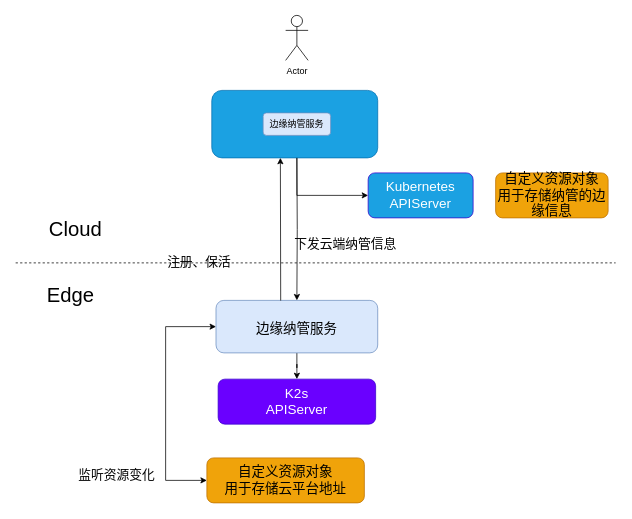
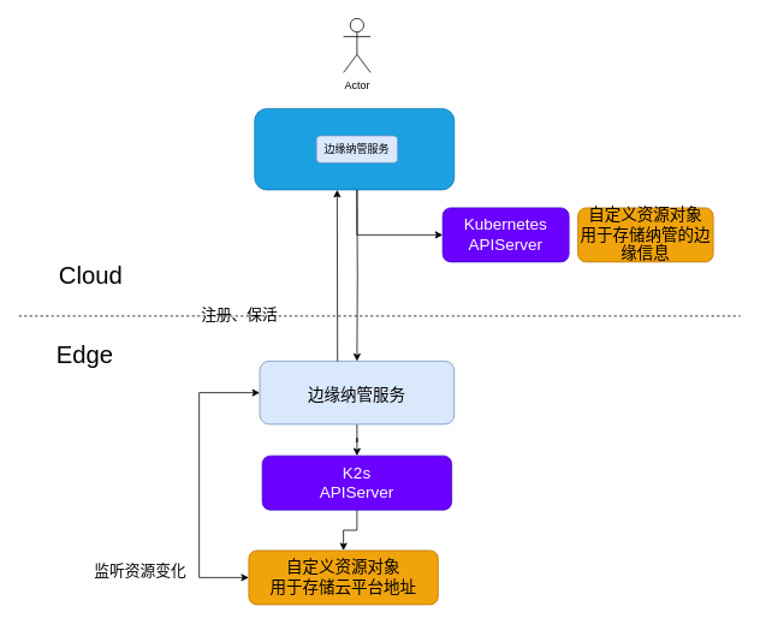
  <mxCell id="0" />
  <mxCell id="1" parent="0" />
  <mxCell id="2" value="Actor" style="shape=umlActor;verticalLabelPosition=bottom;verticalAlign=top;html=1;outlineConnect=0;" parent="1" vertex="1"><mxGeometry x="380" y="20" width="30" height="60" as="geometry" /></mxCell>
  <mxCell id="3" value="" style="endArrow=none;dashed=1;html=1;rounded=0;" parent="1" edge="1"><mxGeometry width="50" height="50" relative="1" as="geometry"><mxPoint x="20" y="350" as="sourcePoint" /><mxPoint x="820" y="350" as="targetPoint" /></mxGeometry></mxCell>
  <mxCell id="4" style="edgeStyle=orthogonalEdgeStyle;rounded=0;orthogonalLoop=1;jettySize=auto;html=1;fontSize=27;" parent="1" source="5" edge="1"><mxGeometry relative="1" as="geometry"><mxPoint x="490" y="260" as="targetPoint" /><Array as="points"><mxPoint x="395" y="260" /></Array></mxGeometry></mxCell>
  <mxCell id="5" value="&lt;font style=&quot;font-size: 18px;&quot;&gt;控制台&lt;/font&gt;" style="rounded=1;whiteSpace=wrap;html=1;fillColor=#1ba1e2;fontColor=#ffffff;strokeColor=#006EAF;" parent="1" vertex="1"><mxGeometry x="281.56" y="120" width="221.25" height="90" as="geometry" /></mxCell>
  <mxCell id="6" style="edgeStyle=orthogonalEdgeStyle;rounded=0;orthogonalLoop=1;jettySize=auto;html=1;entryX=0.5;entryY=0;entryDx=0;entryDy=0;fontSize=27;" parent="1" target="13" edge="1"><mxGeometry relative="1" as="geometry"><mxPoint x="395" y="210" as="sourcePoint" /></mxGeometry></mxCell>
  <mxCell id="7" value="边缘纳管服务" style="rounded=1;whiteSpace=wrap;html=1;fillColor=#dae8fc;strokeColor=#6c8ebf;" parent="1" vertex="1"><mxGeometry x="350" y="150" width="90" height="30" as="geometry" /></mxCell>
- <mxCell id="8" value="&lt;font style=&quot;font-size: 18px;&quot;&gt;Kubernetes&lt;br&gt;APIServer&lt;/font&gt;" style="rounded=1;whiteSpace=wrap;html=1;fillColor=#1ba1e2;fontColor=#ffffff;strokeColor=#3700CC;" parent="1" vertex="1"><mxGeometry x="490" y="230" width="140" height="60" as="geometry" /></mxCell>
+ <mxCell id="8" value="&lt;font style=&quot;font-size: 18px;&quot;&gt;Kubernetes&lt;br&gt;APIServer&lt;/font&gt;" style="rounded=1;whiteSpace=wrap;html=1;fillColor=#6a00ff;fontColor=#ffffff;strokeColor=#3700CC;" parent="1" vertex="1"><mxGeometry x="490" y="230" width="140" height="60" as="geometry" /></mxCell>
  <mxCell id="9" value="&lt;font style=&quot;font-size: 27px;&quot;&gt;Cloud&lt;/font&gt;" style="text;html=1;strokeColor=none;fillColor=none;align=center;verticalAlign=middle;whiteSpace=wrap;rounded=0;fontSize=18;" parent="1" vertex="1"><mxGeometry x="70" y="290" width="60" height="30" as="geometry" /></mxCell>
  <mxCell id="10" value="&lt;div style=&quot;text-align: center;&quot;&gt;&lt;span style=&quot;background-color: initial;&quot;&gt;Edge&lt;/span&gt;&lt;/div&gt;" style="text;whiteSpace=wrap;html=1;fontSize=27;" parent="1" vertex="1"><mxGeometry x="60" y="370" width="100" height="60" as="geometry" /></mxCell>
- <mxCell id="11" value="&lt;span style=&quot;font-size: 18px;&quot;&gt;自定义资源对象&lt;br&gt;用于存储纳管的边缘信息&lt;br&gt;&lt;/span&gt;" style="rounded=1;whiteSpace=wrap;html=1;fillColor=#f0a30a;fontColor=#000000;strokeColor=#BD7000;" parent="1" vertex="1"><mxGeometry x="660" y="230" width="150" height="60" as="geometry" /></mxCell>
+ <mxCell id="11" value="&lt;span style=&quot;font-size: 18px;&quot;&gt;自定义资源对象&lt;br&gt;用于存储纳管的边缘信息&lt;br&gt;&lt;/span&gt;" style="rounded=1;whiteSpace=wrap;html=1;fillColor=#f0a30a;fontColor=#000000;strokeColor=#BD7000;" parent="1" vertex="1"><mxGeometry x="640" y="230" width="150" height="60" as="geometry" /></mxCell>
  <mxCell id="12" value="" style="edgeStyle=orthogonalEdgeStyle;rounded=0;orthogonalLoop=1;jettySize=auto;html=1;fontSize=27;" parent="1" source="13" target="15" edge="1"><mxGeometry relative="1" as="geometry" /></mxCell>
  <mxCell id="13" value="&lt;font style=&quot;font-size: 18px;&quot;&gt;边缘纳管服务&lt;/font&gt;" style="rounded=1;whiteSpace=wrap;html=1;fontSize=27;fillColor=#dae8fc;strokeColor=#6c8ebf;" parent="1" vertex="1"><mxGeometry x="287.18" y="400" width="215.63" height="70" as="geometry" /></mxCell>
+ <mxCell id="14" value="" style="edgeStyle=orthogonalEdgeStyle;rounded=0;orthogonalLoop=1;jettySize=auto;html=1;fontSize=27;" parent="1" source="15" target="16" edge="1"><mxGeometry relative="1" as="geometry" /></mxCell>
  <mxCell id="15" value="&lt;font style=&quot;font-size: 18px;&quot;&gt;K2s&lt;br&gt;APIServer&lt;/font&gt;" style="rounded=1;whiteSpace=wrap;html=1;fillColor=#6a00ff;fontColor=#ffffff;strokeColor=#3700CC;" parent="1" vertex="1"><mxGeometry x="290" y="505" width="210" height="60" as="geometry" /></mxCell>
  <mxCell id="16" value="&lt;span style=&quot;font-size: 18px;&quot;&gt;自定义资源对象&lt;br&gt;用于存储云平台地址&lt;br&gt;&lt;/span&gt;" style="rounded=1;whiteSpace=wrap;html=1;fillColor=#f0a30a;fontColor=#000000;strokeColor=#BD7000;" parent="1" vertex="1"><mxGeometry x="274.99" y="610" width="210" height="60" as="geometry" /></mxCell>
  <mxCell id="17" value="&lt;font style=&quot;font-size: 17px;&quot;&gt;监听资源变化&lt;/font&gt;" style="text;html=1;strokeColor=none;fillColor=none;align=center;verticalAlign=middle;whiteSpace=wrap;rounded=0;fontSize=27;" parent="1" vertex="1"><mxGeometry x="100" y="615" width="110" height="30" as="geometry" /></mxCell>
  <mxCell id="18" value="注册、保活" style="text;html=1;strokeColor=none;fillColor=none;align=center;verticalAlign=middle;whiteSpace=wrap;rounded=0;fontSize=17;" parent="1" vertex="1"><mxGeometry x="215" y="335" width="100" height="30" as="geometry" /></mxCell>
- <mxCell id="19" value="下发云端纳管信息" style="text;html=1;strokeColor=none;fillColor=none;align=center;verticalAlign=middle;whiteSpace=wrap;rounded=0;fontSize=17;" parent="1" vertex="1"><mxGeometry x="370" y="310" width="180" height="30" as="geometry" /></mxCell>
  <mxCell id="20" value="" style="endArrow=classic;html=1;rounded=0;fontSize=17;exitX=0.4;exitY=0.004;exitDx=0;exitDy=0;exitPerimeter=0;" parent="1" source="13" edge="1"><mxGeometry width="50" height="50" relative="1" as="geometry"><mxPoint x="430" y="340" as="sourcePoint" /><mxPoint x="373" y="210" as="targetPoint" /></mxGeometry></mxCell>
  <mxCell id="21" value="" style="endArrow=classic;startArrow=classic;html=1;rounded=0;fontSize=18;exitX=0;exitY=0.5;exitDx=0;exitDy=0;entryX=0;entryY=0.5;entryDx=0;entryDy=0;" edge="1" parent="1" source="16" target="13"><mxGeometry width="50" height="50" relative="1" as="geometry"><mxPoint x="210" y="650" as="sourcePoint" /><mxPoint x="200" y="420" as="targetPoint" /><Array as="points"><mxPoint x="220" y="640" /><mxPoint x="220" y="435" /></Array></mxGeometry></mxCell>
